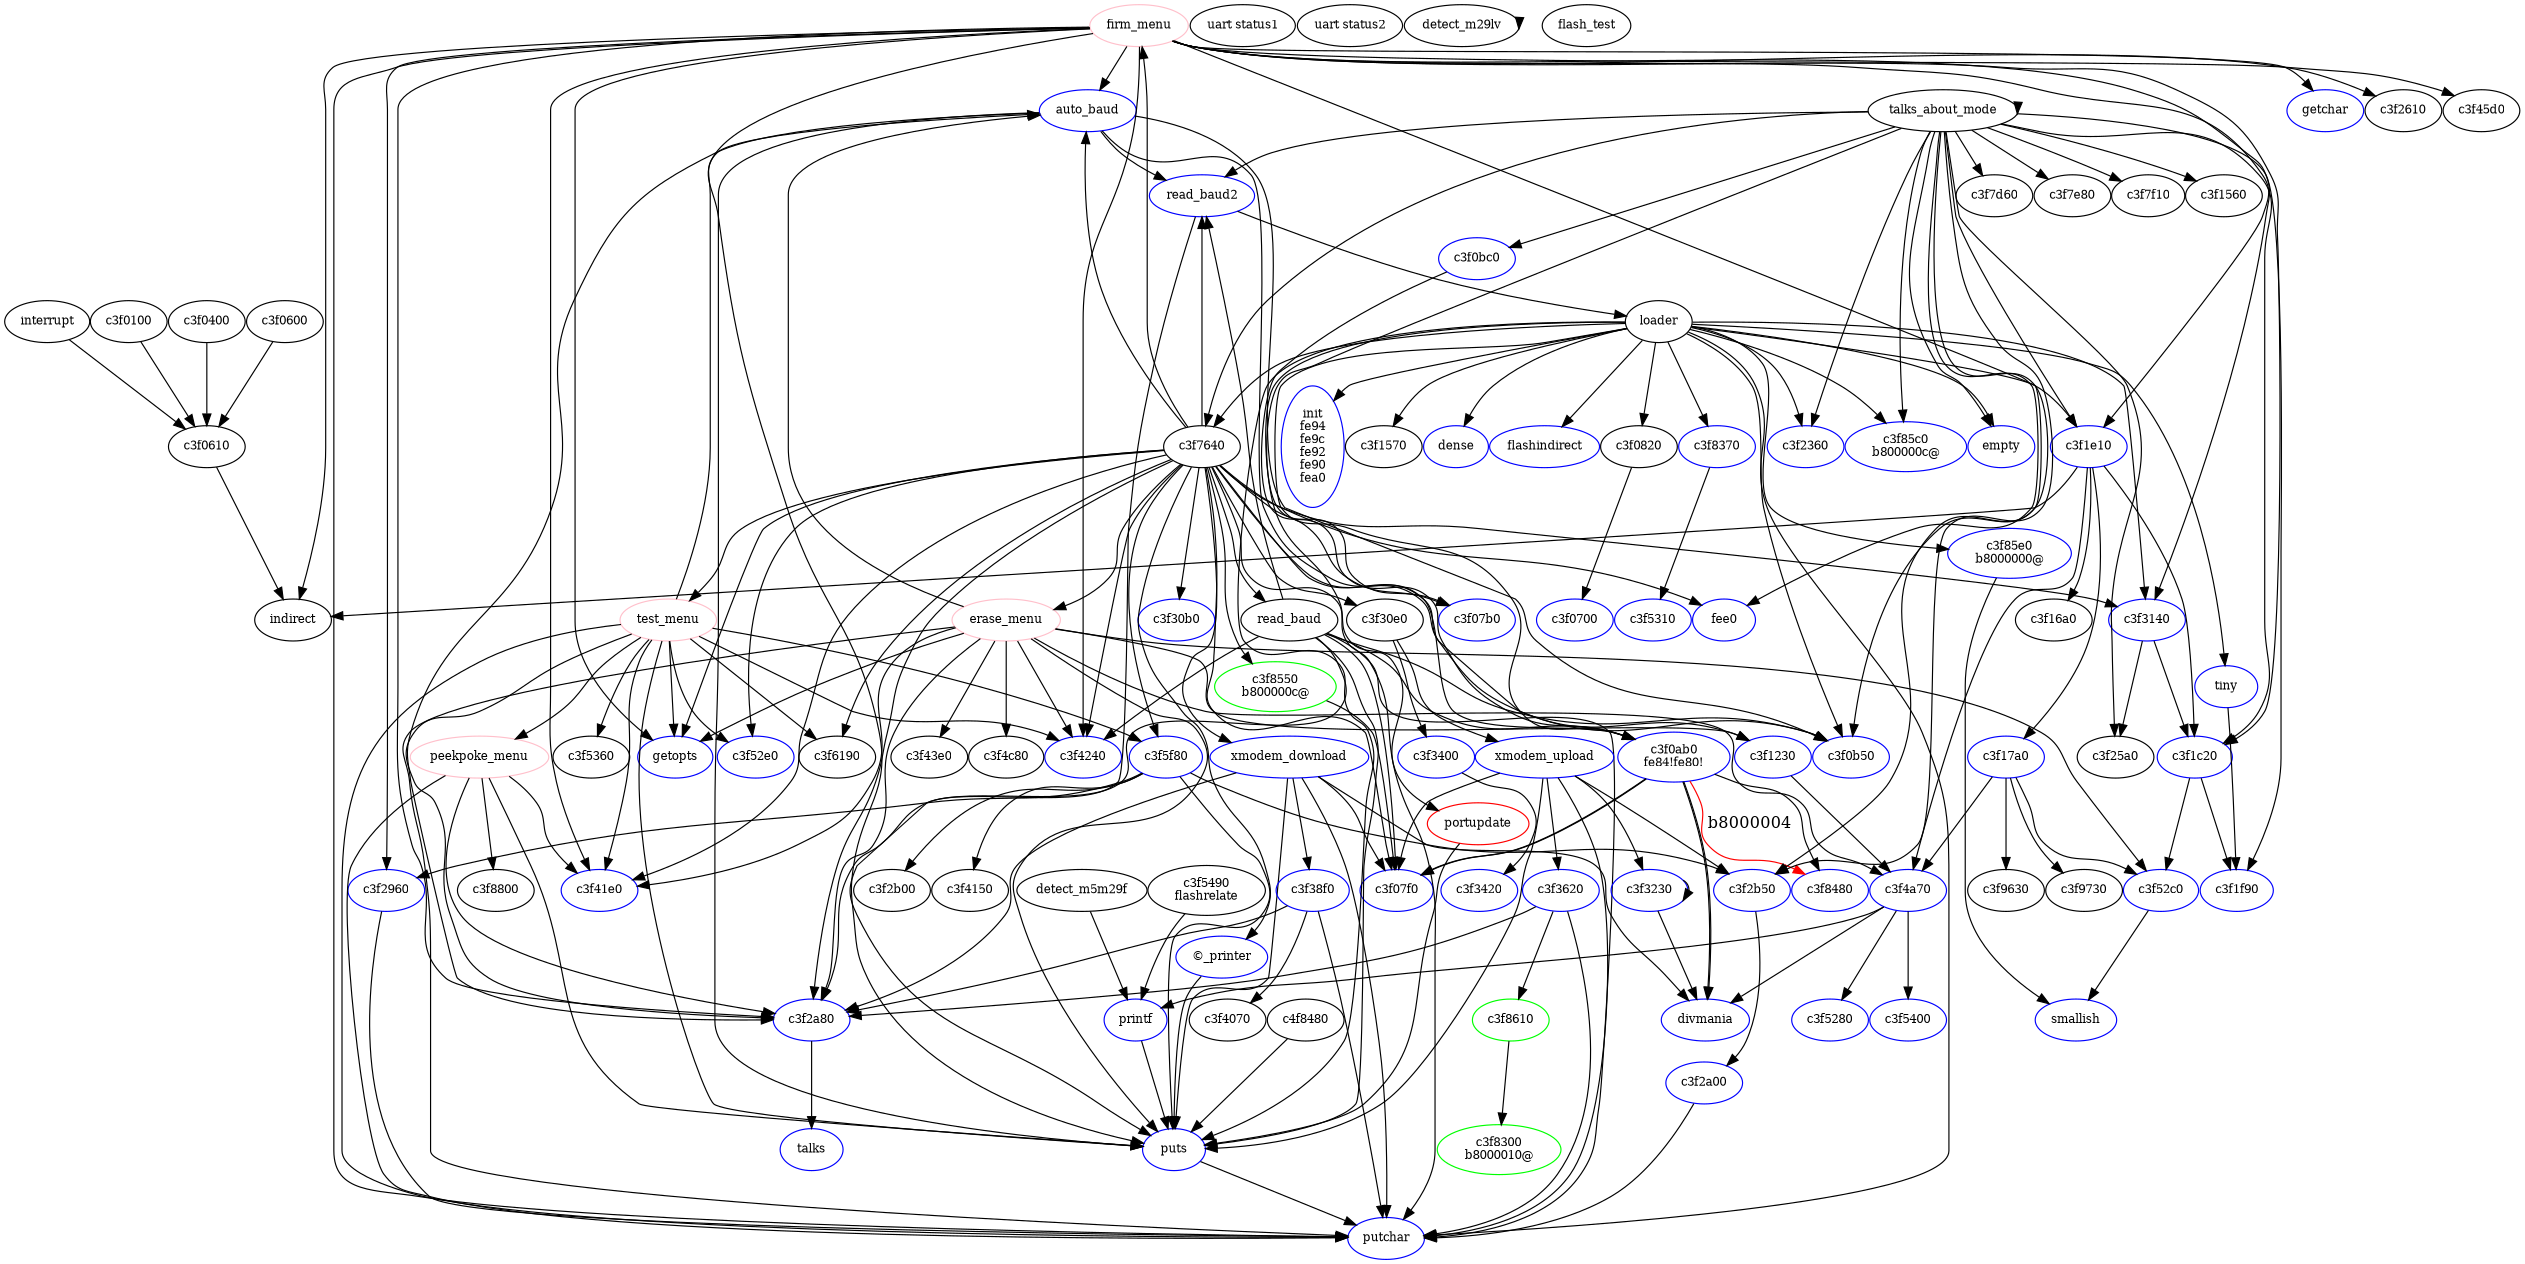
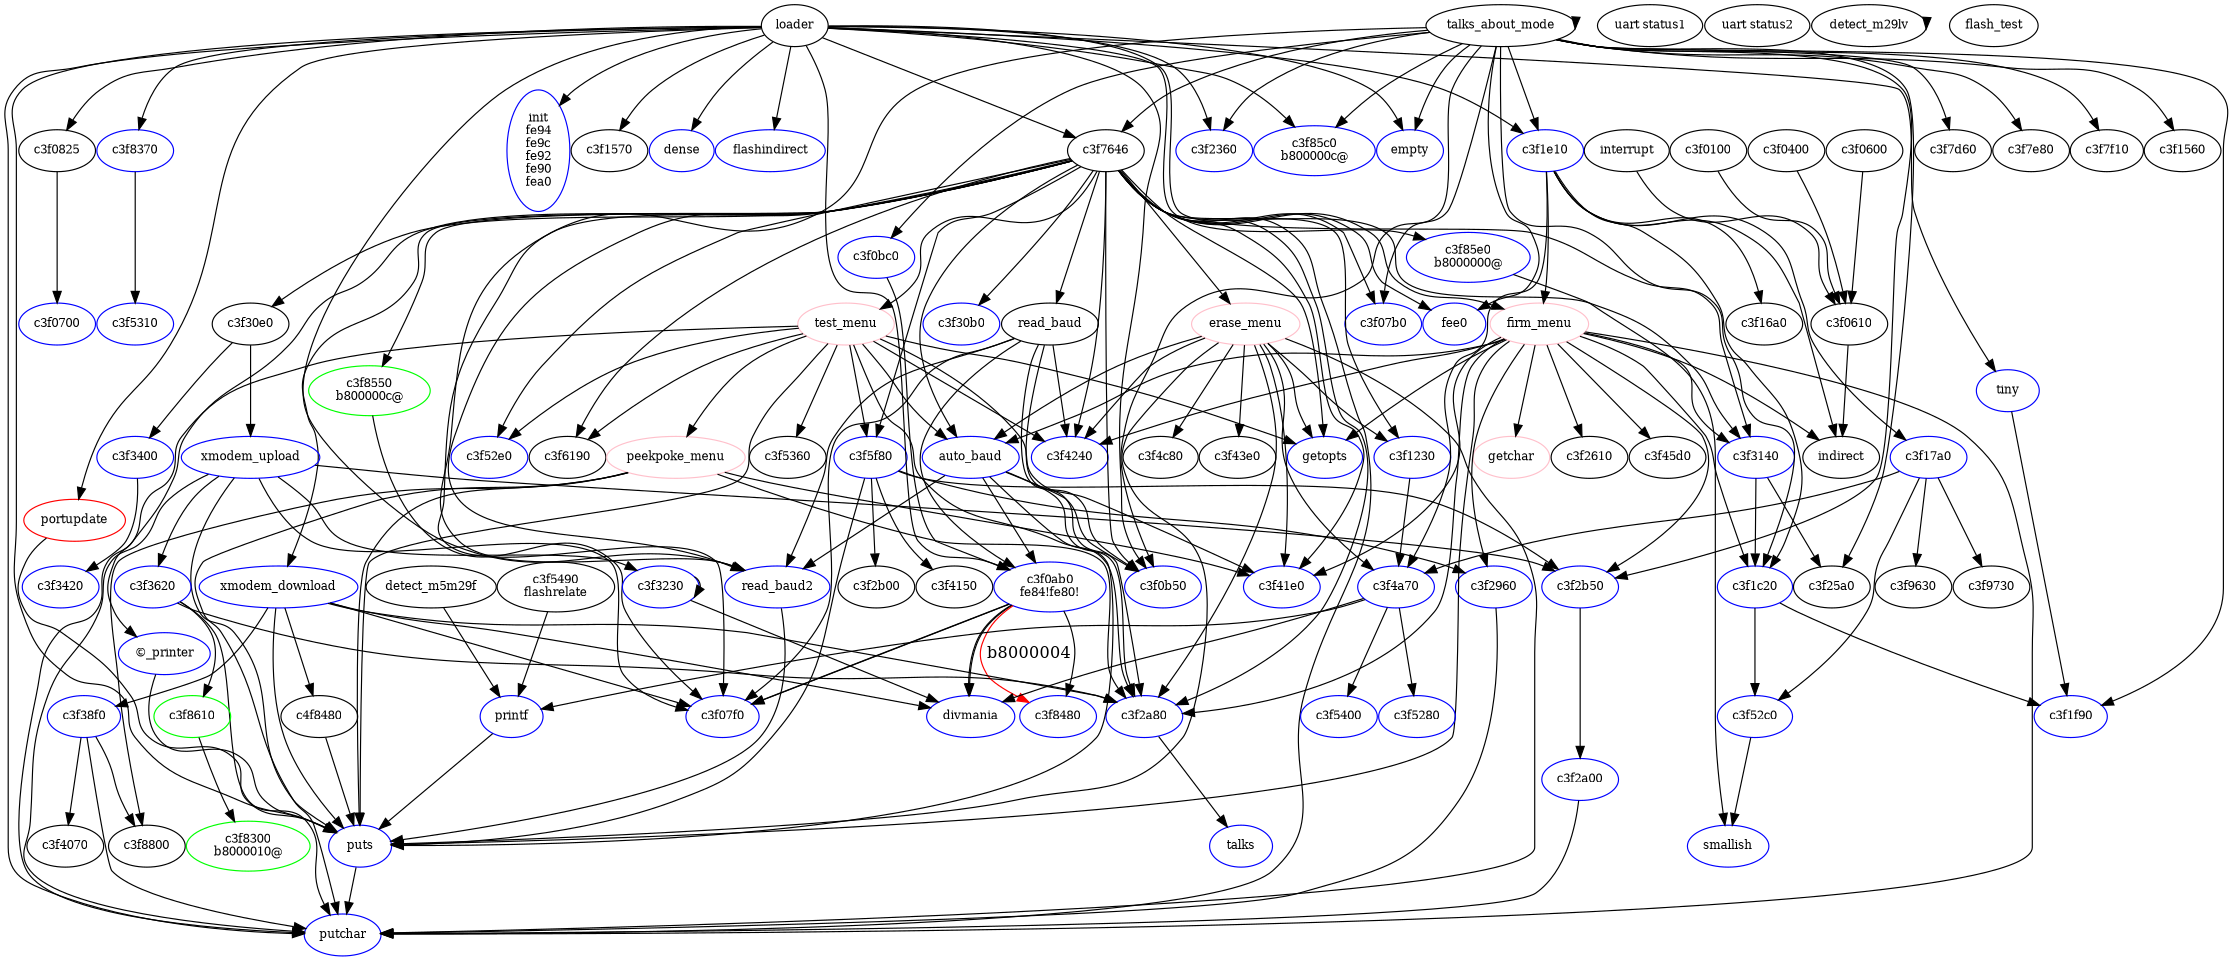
  digraph {
    nodesep=0
    node [fontsize=10 color=blue]
    c3f0100 [color=""]
    c3f0610 [color=""]
    indirect [color=""]
    c3f0400 [color=""]
    c3f0600 [color=""]
    interrupt [color=""]
-   c3f0820 [color=""]
+   c3f0820 [label=c3f0825 color=""]
    c3f0700
    n9 [label=read_baud color=""]
    c3f07f0
    c3f0ab0 [label="\N\nfe84!fe80!\n"]
    c3f0b50
    n13 [label=read_baud2]
    n14 [label=putchar]
    c3f2a80
    n16 [label=puts]
    c3f4240
    n18 [label=divmania]
    c3f8480
    n20 [label=talks]
    c4f8480 [color=""]
-   n22 [label=getchar]
+   n22 [color=pink label=getchar]
    n23 [label="uart status1" color=""]
    n24 [label="uart status2" color=""]
-   c3f7640 [color=""]
+   c3f7640 [label=c3f7646 color=""]
    c3f07b0
    n27 [label=fee0]
    n28 [label=auto_baud]
    c3f1230
    c3f30b0
    c3f30e0 [color=""]
    c3f3140
    n33 [label=xmodem_download]
    c3f41e0
    n35 [label=getopts]
    c3f52e0
    n37 [label="©_printer"]
    c3f5f80
    c3f6190 [color=""]
    n40 [color=pink label=erase_menu]
    n41 [color=pink label=firm_menu]
    c3f8550 [color=green label="\N\nb800000c@"]
    n43 [color=pink label=test_menu]
    c3f4a70
    n45 [label=xmodem_upload]
    c3f3400
    c3f1c20
    c3f25a0 [color=""]
    c3f38f0
    c3f2b50
    c3f2960
    c3f2b00 [color=""]
    c3f4150 [color=""]
    c3f52c0
    c3f43e0 [color=""]
    c3f4c80 [color=""]
    c3f1e10
    c3f2610 [color=""]
    c3f45d0 [color=""]
    c3f5360 [color=""]
    n61 [color=pink label=peekpoke_menu]
    n62 [label=printf]
    c3f5400
    c3f5280
    c3f3620
    c3f3230
    c3f3420
    c3f1f90
    c3f4070 [color=""]
    c3f2a00
    n71 [label=smallish]
    c3f16a0 [color=""]
    c3f17a0
    c3f8800 [color=""]
    c3f9630 [color=""]
    c3f9730 [color=""]
    c3f8610 [color=green]
    c3f8300 [color=green label="\N\nb8000010@"]
    n79 [label=loader color=""]
    n80 [label="init\nfe94\nfe9c\nfe92\nfe90\nfea0"]
    c3f1570 [color=""]
    c3f2360
    n83 [label=dense]
    n84 [label=flashindirect]
    n85 [label=tiny]
    n86 [color=red label=portupdate]
    c3f8370
    c3f85c0 [label="\N\nb800000c@"]
    n89 [label=empty]
    c3f85e0 [label="\N\nb8000000@"]
    c3f5310
    n92 [label=detect_m29lv color=""]
    n93 [label=detect_m5m29f color=""]
    c3f5490 [label="\N\nflashrelate" color=""]
    n95 [label=flash_test color=""]
    n96 [label=talks_about_mode color=""]
    c3f0bc0
    c3f7d60 [color=""]
    c3f7e80 [color=""]
    c3f7f10 [color=""]
    c3f1560 [color=""]
    c3f0100 -> c3f0610
    c3f0610 -> indirect
    c3f0400 -> c3f0610
    c3f0600 -> c3f0610
    interrupt -> c3f0610
    c3f0820 -> c3f0700
    n9 -> c3f07f0
    n9 -> c3f0ab0
    n9 -> c3f0b50
    n9 -> n13
-   n9 -> n14
    n9 -> c3f2a80
-   n9 -> n16
    n9 -> c3f4240
    c3f0ab0 -> c3f07f0
    c3f0ab0 -> c3f07f0
    c3f0ab0 -> n18
    c3f0ab0 -> n18
    c3f0ab0 -> c3f8480
    c3f0ab0 -> c3f8480 [color=red label=b8000004]
    n13 -> n16
    c3f2a80 -> n20
    n16 -> n14
    c4f8480 -> n16
    c3f7640 -> n9
    c3f7640 -> c3f07f0
    c3f7640 -> c3f0b50
    c3f7640 -> n13
    c3f7640 -> n14
    c3f7640 -> c3f2a80
    c3f7640 -> c3f4240
    c3f7640 -> c3f07b0
    c3f7640 -> n27
    c3f7640 -> n28
    c3f7640 -> c3f1230
    c3f7640 -> c3f30b0
    c3f7640 -> c3f30e0
    c3f7640 -> c3f3140
    c3f7640 -> n33
    c3f7640 -> c3f41e0
    c3f7640 -> n35
    c3f7640 -> c3f52e0
    c3f7640 -> n37
    c3f7640 -> c3f5f80
    c3f7640 -> c3f6190
    c3f7640 -> n40
    c3f7640 -> n41
    c3f7640 -> c3f8550
    c3f7640 -> n43
    n28 -> c3f0ab0
    n28 -> c3f0b50
    n28 -> n13
    n28 -> c3f2a80
    n28 -> n16
    c3f1230 -> c3f4a70
    c3f30e0 -> n45
    c3f30e0 -> c3f3400
    c3f3140 -> c3f1c20
    c3f3140 -> c3f25a0
    n33 -> c3f07f0
-   n33 -> n14
+   n33 -> c4f8480
    n33 -> c3f2a80
    n33 -> n16
    n33 -> n18
    n33 -> c3f38f0
    n37 -> n16
    c3f5f80 -> n16
    c3f5f80 -> c3f2b50
    c3f5f80 -> c3f2960
    c3f5f80 -> c3f2b00
    c3f5f80 -> c3f4150
    n40 -> n14
    n40 -> c3f2a80
    n40 -> n16
    n40 -> c3f4240
    n40 -> n28
    n40 -> c3f1230
    n40 -> c3f41e0
    n40 -> n35
    n40 -> c3f4a70
-   n40 -> c3f52c0
    n40 -> c3f43e0
    n40 -> c3f4c80
    n41 -> indirect
    n41 -> n14
    n41 -> c3f2a80
    n41 -> n16
    n41 -> c3f4240
    n41 -> n22
    n41 -> n28
    n41 -> c3f3140
    n41 -> c3f41e0
    n41 -> n35
    n41 -> c3f1c20
    n41 -> c3f2b50
    n41 -> c3f2960
-   n41 -> c3f1e10
+   c3f1e10 -> n41
    n41 -> c3f2610
    n41 -> c3f45d0
    c3f8550 -> c3f07f0
    n43 -> n14
    n43 -> c3f2a80
    n43 -> n16
    n43 -> c3f4240
    n43 -> n28
    n43 -> c3f41e0
    n43 -> n35
    n43 -> c3f52e0
    n43 -> c3f5f80
    n43 -> c3f6190
    n43 -> c3f5360
    n43 -> n61
    c3f4a70 -> n18
    c3f4a70 -> n62
    c3f4a70 -> c3f5400
    c3f4a70 -> c3f5280
    n45 -> c3f07f0
    n45 -> n14
    n45 -> n16
    n45 -> c3f2b50
    n45 -> c3f3620
    n45 -> c3f3230
    c3f3400 -> c3f3420
    c3f1c20 -> c3f52c0
    c3f1c20 -> c3f1f90
    c3f38f0 -> n14
-   c3f38f0 -> c3f2a80
+   c3f38f0 -> c3f8800
    c3f38f0 -> c3f4070
    c3f2b50 -> c3f2a00
    c3f2960 -> n14
    c3f52c0 -> n71
    c3f1e10 -> indirect
    c3f1e10 -> c3f4a70
    c3f1e10 -> c3f1c20
    c3f1e10 -> c3f16a0
    c3f1e10 -> c3f17a0
    n61 -> n14
    n61 -> c3f2a80
    n61 -> n16
    n61 -> c3f41e0
    n61 -> c3f8800
    n62 -> n16
    c3f3620 -> n14
    c3f3620 -> c3f2a80
    c3f3620 -> c3f8610
    c3f3230 -> n18
    c3f3230 -> c3f3230
    c3f2a00 -> n14
    c3f17a0 -> c3f4a70
    c3f17a0 -> c3f52c0
    c3f17a0 -> c3f9630
    c3f17a0 -> c3f9730
    c3f8610 -> c3f8300
    n79 -> c3f0820
    n79 -> c3f0ab0
    n79 -> c3f0b50
-   n13 -> n79
+   n79 -> n13
    n79 -> n14
    n79 -> n16
    n79 -> c3f7640
    n79 -> c3f3140
    n79 -> c3f1e10
    n79 -> n80
    n79 -> c3f1570
    n79 -> c3f2360
    n79 -> n83
    n79 -> n84
    n79 -> n85
    n79 -> n86
    n79 -> c3f8370
    n79 -> c3f85c0
    n79 -> n89
    n79 -> c3f85e0
    n85 -> c3f1f90
    n86 -> n16
    c3f8370 -> c3f5310
    c3f85e0 -> n71
    n92 -> n92
    n93 -> n62
    c3f5490 -> n62
    n96 -> c3f0b50
    n96 -> n13
    n96 -> c3f7640
    n96 -> c3f07b0
    n96 -> n27
    n96 -> c3f1c20
    n96 -> c3f25a0
    n96 -> c3f2b50
    n96 -> c3f1e10
    n96 -> c3f1f90
    n96 -> c3f2360
    n96 -> c3f85c0
    n96 -> n89
    n96 -> n96
    n96 -> c3f0bc0
    n96 -> c3f7d60
    n96 -> c3f7e80
    n96 -> c3f7f10
    n96 -> c3f1560
    c3f0bc0 -> c3f0ab0
  }
